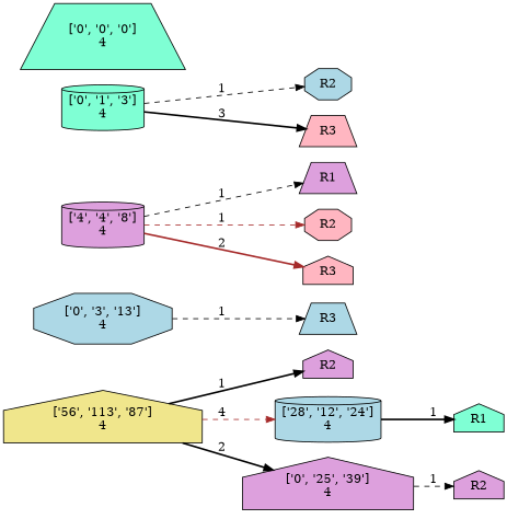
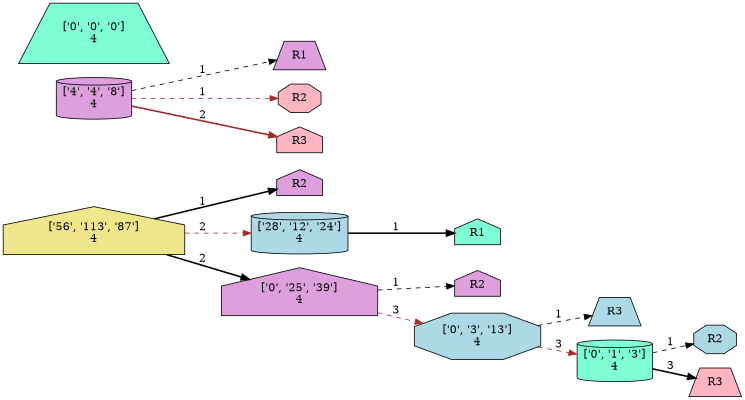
  digraph {
    ordering=out
    rankdir=LR
    node [fillcolor=plum shape=house style=filled]
    edge [color=black style=dashed]
    n1 [fillcolor=khaki label="['56', '113', '87']\n4"]
    n2 [label=R2]
    n3 [fillcolor=lightblue label="['28', '12', '24']\n4" shape=cylinder]
    n4 [label="['0', '25', '39']\n4"]
    n5 [fillcolor=aquamarine label=R1]
    n6 [label=R2]
    n7 [fillcolor=lightblue label="['0', '3', '13']\n4" shape=octagon]
    n8 [label="['4', '4', '8']\n4" shape=cylinder]
    n9 [label=R1 shape=trapezium]
    n10 [fillcolor=lightpink label=R2 shape=octagon]
    n11 [fillcolor=lightpink label=R3]
    n12 [fillcolor=lightblue label=R3 shape=trapezium]
    n13 [fillcolor=aquamarine label="['0', '1', '3']\n4" shape=cylinder]
    n14 [fillcolor=lightblue label=R2 shape=octagon]
    n15 [fillcolor=lightpink label=R3 shape=trapezium]
    n16 [fillcolor=aquamarine label="['0', '0', '0']\n4" shape=trapezium]
    n1 -> n2 [label=1 style=bold]
-   n1 -> n3 [color=brown label=4]
+   n1 -> n3 [color=brown label=2]
    n1 -> n4 [label=2 style=bold]
    n3 -> n5 [label=1 style=bold]
    n4 -> n6 [label=1]
+   n4 -> n7 [color=brown label=3]
    n7 -> n12 [label=1]
+   n7 -> n13 [color=brown label=3]
    n8 -> n9 [label=1]
    n8 -> n10 [color=brown label=1]
    n8 -> n11 [color=brown label=2 style=bold]
    n13 -> n14 [label=1]
    n13 -> n15 [label=3 style=bold]
  }
